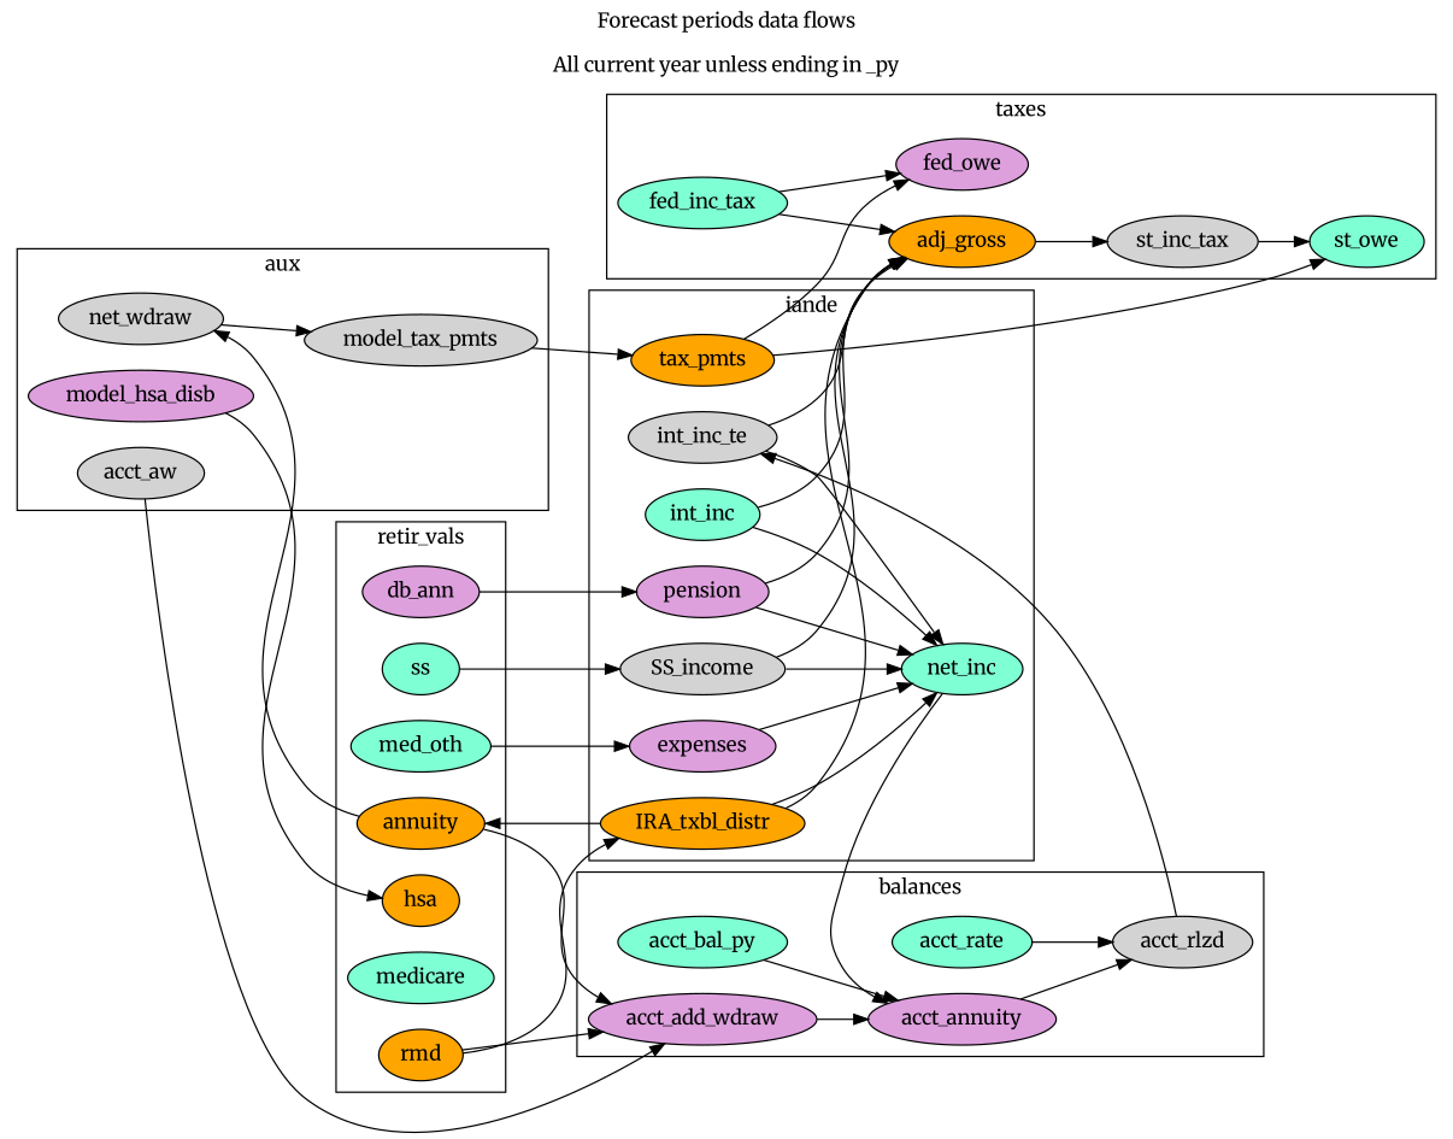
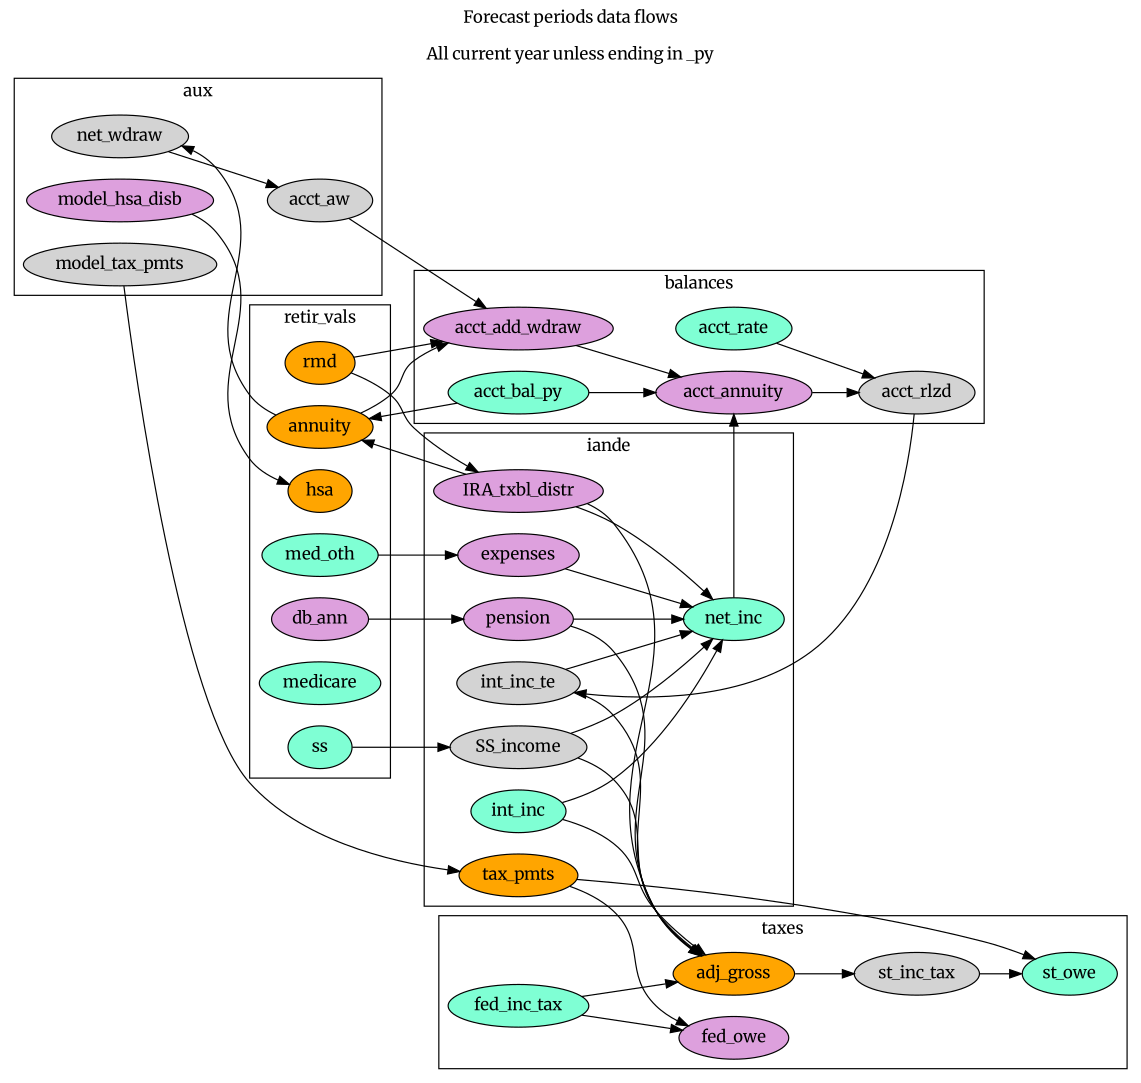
  digraph {
    fontname=Merriweather
    label="Forecast periods data flows\n\nAll current year unless ending in _py"
    labelloc=t
    rankdir=LR
    node [fillcolor=aquamarine fontname=Merriweather style=filled]
    edge [fontname=Merriweather]
    acct_bal_py
    acct_add_wdraw [fillcolor=plum]
    n3 [fillcolor=plum label=acct_annuity]
    acct_rate
    acct_rlzd [fillcolor=lightgrey]
    annuity [fillcolor=orange]
    rmd [fillcolor=orange]
    db_ann [fillcolor=plum]
    ss
    hsa [fillcolor=orange]
    medicare
    med_oth
-   IRA_txbl_distr [fillcolor=orange]
+   IRA_txbl_distr [fillcolor=plum]
    pension [fillcolor=plum]
    SS_income [fillcolor=lightgrey]
    int_inc
    int_inc_te [fillcolor=lightgrey]
    tax_pmts [fillcolor=orange]
    expenses [fillcolor=plum]
    net_inc
    n21 [fillcolor=lightgrey label=net_wdraw]
    acct_aw [fillcolor=lightgrey]
    model_tax_pmts [fillcolor=lightgrey]
    model_hsa_disb [fillcolor=plum]
    adj_gross [fillcolor=orange]
    fed_inc_tax
    st_inc_tax [fillcolor=lightgrey]
    fed_owe [fillcolor=plum]
    st_owe
    subgraph cluster_1 {
      label=balances
      acct_bal_py
      acct_add_wdraw
      n3
      acct_rate
      acct_rlzd
    }
    subgraph cluster_2 {
      label=retir_vals
      annuity
      rmd
      db_ann
      ss
      hsa
      medicare
      med_oth
    }
    subgraph cluster_3 {
      label=iande
      IRA_txbl_distr
      pension
      SS_income
      int_inc
      int_inc_te
      tax_pmts
      expenses
      net_inc
    }
    subgraph cluster_4 {
      label=aux
      n21
      acct_aw
      model_tax_pmts
      model_hsa_disb
    }
    subgraph cluster_5 {
      label=taxes
      adj_gross
      fed_inc_tax
      st_inc_tax
      fed_owe
      st_owe
    }
    acct_bal_py -> n3
+   acct_bal_py -> annuity
    acct_add_wdraw -> n3
    n3 -> acct_rlzd
    acct_rate -> acct_rlzd
    acct_rlzd -> int_inc_te
    annuity -> acct_add_wdraw
    annuity -> n21
    rmd -> acct_add_wdraw
    rmd -> IRA_txbl_distr
    db_ann -> pension
    ss -> SS_income
    med_oth -> expenses
    IRA_txbl_distr -> annuity
    IRA_txbl_distr -> net_inc
    IRA_txbl_distr -> adj_gross
    pension -> net_inc
    pension -> adj_gross
    SS_income -> net_inc
    SS_income -> adj_gross
    int_inc -> net_inc
    int_inc -> adj_gross
    int_inc_te -> net_inc
    int_inc_te -> adj_gross
    tax_pmts -> fed_owe
    tax_pmts -> st_owe
    expenses -> net_inc
    net_inc -> n3
-   n21 -> model_tax_pmts
+   n21 -> acct_aw
    acct_aw -> acct_add_wdraw
    model_tax_pmts -> tax_pmts
    model_hsa_disb -> hsa
    adj_gross -> st_inc_tax
    fed_inc_tax -> adj_gross
    fed_inc_tax -> fed_owe
    st_inc_tax -> st_owe
  }
